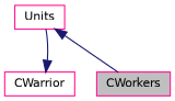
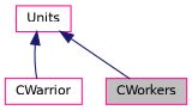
  digraph {
    node [color=deeppink fillcolor=white fontname=Helvetica fontsize=10 shape=record style=filled]
    edge [color=midnightblue dir=back fontname=Helvetica fontsize=10 labelfontname=Helvetica labelfontsize=10 style=solid]
    n1 [fillcolor=grey75 fontcolor=black height=0.2 label=CWorkers width=0.4]
    n2 [height=0.2 label=CWarrior width=0.4]
    n3 [height=0.2 label=Units width=0.4]
    n3 -> n1
-   n2 -> n3
+   n3 -> n2
  }
